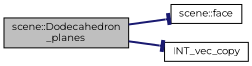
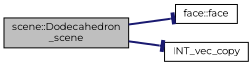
  digraph {
    fontname=Montserrat
    rankdir=LR
    node [color=black fillcolor=white fontname=Montserrat fontsize=10 shape=record style=filled]
    edge [arrowhead=tee color=midnightblue fontname=Montserrat fontsize=10 labelfontname=Helvetica labelfontsize=10 style=bold]
-   n1 [fillcolor=grey75 fontcolor=black height=0.2 label="scene::Dodecahedron\l_planes" width=0.4]
-   n2 [height=0.2 label="scene::face" width=0.4]
+   n1 [fillcolor=grey75 fontcolor=black height=0.2 label="scene::Dodecahedron\l_scene" width=0.4]
+   n2 [height=0.2 label="face::face" width=0.4]
    n3 [height=0.2 label=INT_vec_copy width=0.4]
    n1 -> n2
    n1 -> n3
  }
